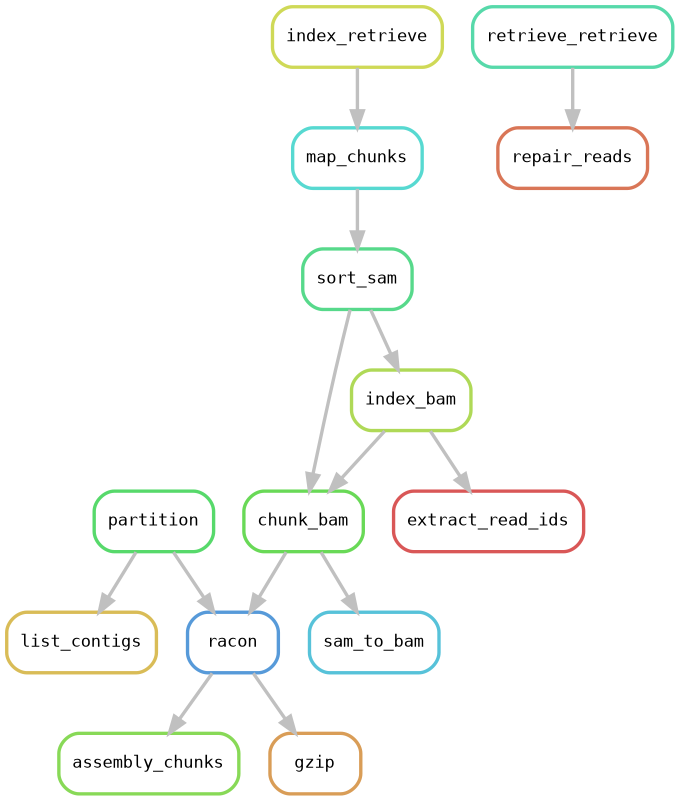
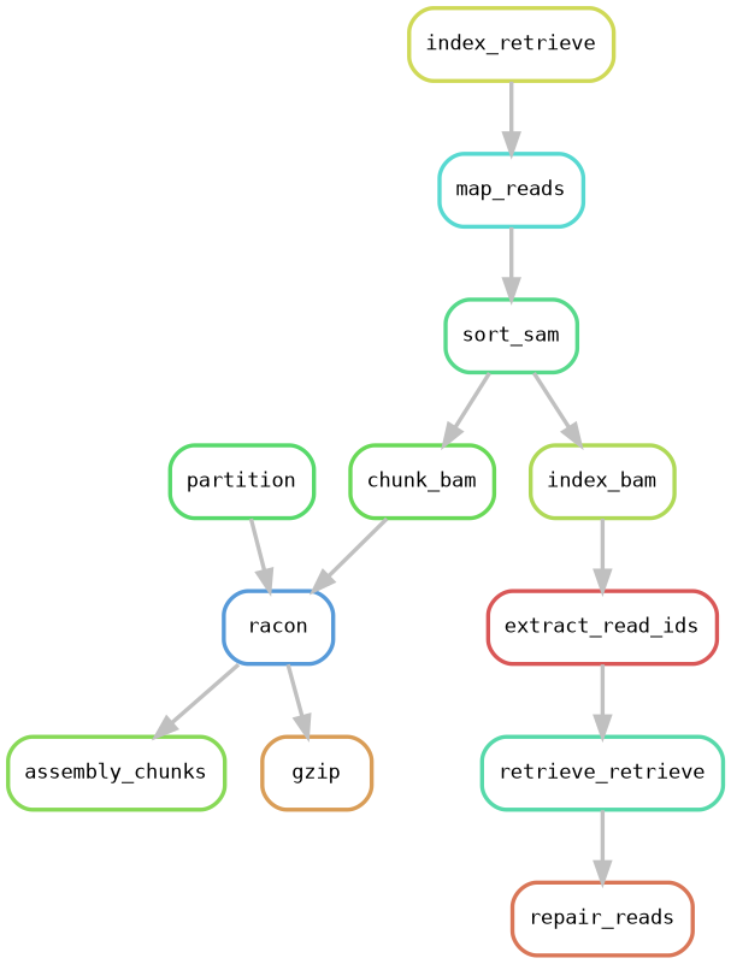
  digraph {
    bgcolor=white
    fontname="DejaVu Sans Mono"
    node [fontname="DejaVu Sans Mono" fontsize=10 penwidth=2 shape=box style=rounded]
    edge [color=grey fontname="DejaVu Sans Mono" penwidth=2]
    n1 [color="0.27 0.6 0.85" label=assembly_chunks]
    n2 [color="0.09 0.6 0.85" label=gzip]
-   n3 [color="0.53 0.6 0.85" label=sam_to_bam]
    n4 [color="0.58 0.6 0.85" label=racon]
    n5 [color="0.36 0.6 0.85" label=partition]
-   n6 [color="0.13 0.6 0.85" label=list_contigs]
    n7 [color="0.31 0.6 0.85" label=chunk_bam]
    n8 [color="0.00 0.6 0.85" label=extract_read_ids]
    n9 [color="0.44 0.6 0.85" label=retrieve_retrieve]
    n10 [color="0.04 0.6 0.85" label=repair_reads]
    n11 [color="0.40 0.6 0.85" label=sort_sam]
    n12 [color="0.22 0.6 0.85" label=index_bam]
-   n13 [color="0.49 0.6 0.85" label=map_chunks]
+   n13 [color="0.49 0.6 0.85" label=map_reads]
    n14 [color="0.18 0.6 0.85" label=index_retrieve]
    n4 -> n1
    n4 -> n2
    n5 -> n4
-   n5 -> n6
-   n7 -> n3
    n7 -> n4
+   n8 -> n9
    n9 -> n10
    n11 -> n7
    n11 -> n12
-   n12 -> n7
    n12 -> n8
    n13 -> n11
    n14 -> n13
  }
